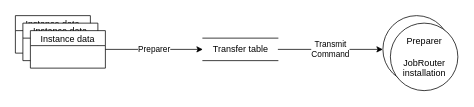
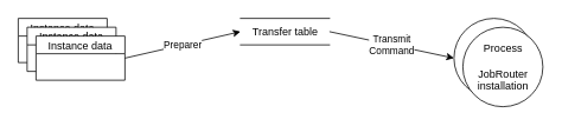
  <mxCell id="0" />
  <mxCell id="1" parent="0" />
  <mxCell id="2" value="Instance data" style="swimlane;fontStyle=0;childLayout=stackLayout;horizontal=1;startSize=20;fillColor=#ffffff;horizontalStack=0;resizeParent=1;resizeParentMax=0;resizeLast=0;collapsible=0;marginBottom=0;swimlaneFillColor=#ffffff;" parent="1" vertex="1"><mxGeometry x="20" y="20" width="100" height="50" as="geometry" /></mxCell>
  <mxCell id="3" value="Instance data" style="swimlane;fontStyle=0;childLayout=stackLayout;horizontal=1;startSize=20;fillColor=#ffffff;horizontalStack=0;resizeParent=1;resizeParentMax=0;resizeLast=0;collapsible=0;marginBottom=0;swimlaneFillColor=#ffffff;" parent="1" vertex="1"><mxGeometry x="30" y="30" width="100" height="50" as="geometry" /></mxCell>
  <mxCell id="4" value="Instance data" style="swimlane;fontStyle=0;childLayout=stackLayout;horizontal=1;startSize=20;fillColor=#ffffff;horizontalStack=0;resizeParent=1;resizeParentMax=0;resizeLast=0;collapsible=0;marginBottom=0;swimlaneFillColor=#ffffff;" parent="1" vertex="1"><mxGeometry x="40" y="40" width="100" height="50" as="geometry" /></mxCell>
  <mxCell id="5" value="Preparer" style="endArrow=classic;html=1;exitX=1;exitY=0.5;exitDx=0;exitDy=0;entryX=0;entryY=0.5;entryDx=0;entryDy=0;" parent="1" source="4" target="6" edge="1"><mxGeometry width="50" height="50" relative="1" as="geometry"><mxPoint x="180" y="100" as="sourcePoint" /><mxPoint x="240" y="65" as="targetPoint" /></mxGeometry></mxCell>
- <mxCell id="6" value="Transfer table" style="html=1;dashed=0;whitespace=wrap;shape=partialRectangle;right=0;left=0;" parent="1" vertex="1"><mxGeometry x="270" y="50" width="100" height="30" as="geometry" /></mxCell>
+ <mxCell id="6" value="Transfer table" style="html=1;dashed=0;whitespace=wrap;shape=partialRectangle;right=0;left=0;" parent="1" vertex="1"><mxGeometry x="270" y="20" width="100" height="30" as="geometry" /></mxCell>
  <mxCell id="7" value="Transmit&lt;br&gt;Command" style="endArrow=classic;html=1;exitX=1;exitY=0.5;exitDx=0;exitDy=0;entryX=0;entryY=0.5;entryDx=0;entryDy=0;" parent="1" source="6" target="8" edge="1"><mxGeometry width="50" height="50" relative="1" as="geometry"><mxPoint x="370" y="64.5" as="sourcePoint" /><mxPoint x="510" y="65" as="targetPoint" /></mxGeometry></mxCell>
  <mxCell id="8" value="" style="shape=ellipse;html=1;dashed=0;whitespace=wrap;aspect=fixed;perimeter=ellipsePerimeter;" parent="1" vertex="1"><mxGeometry x="510" y="20" width="90" height="90" as="geometry" /></mxCell>
- <mxCell id="9" value="Preparer&lt;br&gt;&lt;br&gt;JobRouter&lt;br&gt;installation" style="shape=ellipse;html=1;dashed=0;whitespace=wrap;aspect=fixed;perimeter=ellipsePerimeter;" parent="1" vertex="1"><mxGeometry x="520" y="30" width="90" height="90" as="geometry" /></mxCell>
+ <mxCell id="9" value="Process&lt;br&gt;&lt;br&gt;JobRouter&lt;br&gt;installation" style="shape=ellipse;html=1;dashed=0;whitespace=wrap;aspect=fixed;perimeter=ellipsePerimeter;" parent="1" vertex="1"><mxGeometry x="520" y="30" width="90" height="90" as="geometry" /></mxCell>
